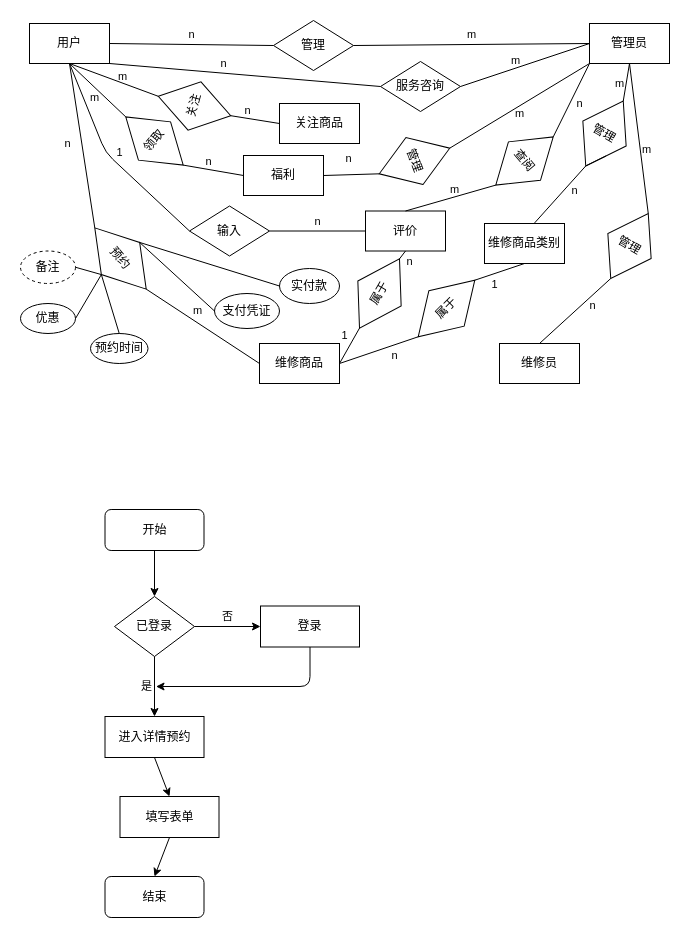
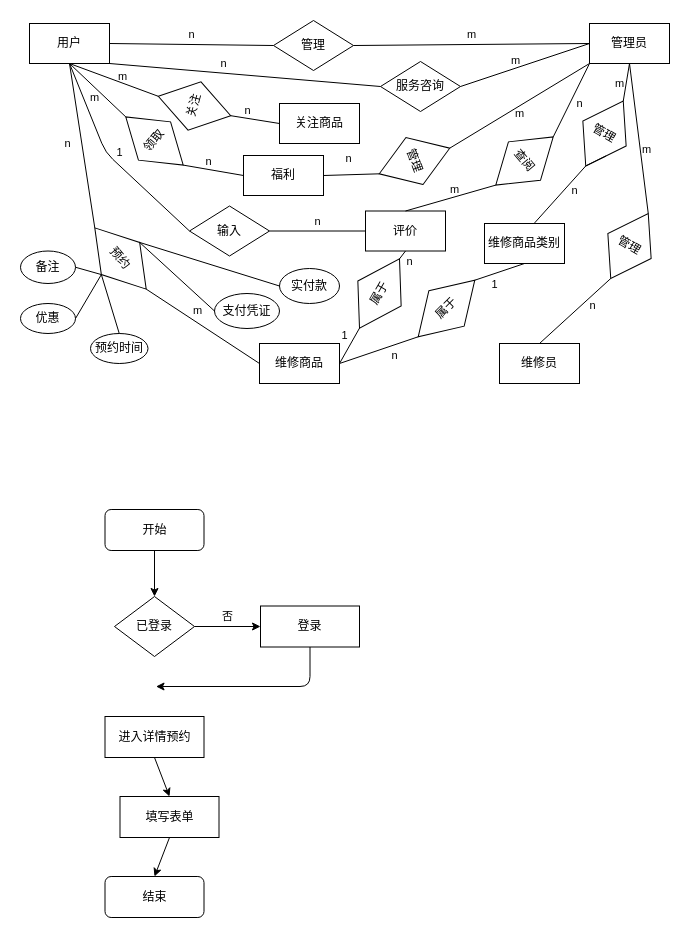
  <mxCell id="0" />
  <mxCell id="1" parent="0" />
  <mxCell id="2" value="&lt;font color=&quot;#000000&quot;&gt;用户&lt;/font&gt;" style="rounded=0;whiteSpace=wrap;html=1;strokeColor=#000000;fillColor=none;" parent="1" vertex="1"><mxGeometry x="29" y="23" width="80" height="40" as="geometry" /></mxCell>
  <mxCell id="3" value="m" style="edgeStyle=none;html=1;exitX=0.5;exitY=1;exitDx=0;exitDy=0;entryX=0;entryY=0.5;entryDx=0;entryDy=0;labelBackgroundColor=none;strokeColor=#000000;fontColor=#000000;endArrow=none;endFill=0;fillColor=none;" parent="1" source="6" target="17" edge="1"><mxGeometry x="0.124" y="-7" relative="1" as="geometry"><mxPoint as="offset" /></mxGeometry></mxCell>
  <mxCell id="4" value="m" style="edgeStyle=none;html=1;exitX=0;exitY=0.5;exitDx=0;exitDy=0;entryX=1;entryY=0.5;entryDx=0;entryDy=0;labelBackgroundColor=none;strokeColor=#000000;fontColor=#000000;endArrow=none;endFill=0;fillColor=none;" parent="1" source="6" target="20" edge="1"><mxGeometry x="0.111" y="-7" relative="1" as="geometry"><mxPoint x="339" y="123" as="targetPoint" /><mxPoint as="offset" /></mxGeometry></mxCell>
  <mxCell id="5" value="n" style="edgeStyle=none;html=1;exitX=0;exitY=1;exitDx=0;exitDy=0;entryX=0;entryY=0.5;entryDx=0;entryDy=0;labelBackgroundColor=none;strokeColor=#000000;fontColor=#000000;endArrow=none;endFill=0;fillColor=none;" parent="1" source="6" target="43" edge="1"><mxGeometry x="-0.016" y="9" relative="1" as="geometry"><mxPoint as="offset" /></mxGeometry></mxCell>
  <mxCell id="6" value="&lt;font color=&quot;#000000&quot;&gt;管理员&lt;/font&gt;" style="rounded=0;whiteSpace=wrap;html=1;strokeColor=#000000;fillColor=none;" parent="1" vertex="1"><mxGeometry x="589" y="23" width="80" height="40" as="geometry" /></mxCell>
  <mxCell id="7" value="&lt;font color=&quot;#000000&quot;&gt;维修商品&lt;/font&gt;" style="rounded=0;whiteSpace=wrap;html=1;strokeColor=#000000;fillColor=none;" parent="1" vertex="1"><mxGeometry x="259" y="343" width="80" height="40" as="geometry" /></mxCell>
  <mxCell id="8" value="&lt;font color=&quot;#000000&quot;&gt;维修员&lt;/font&gt;" style="rounded=0;whiteSpace=wrap;html=1;strokeColor=#000000;fillColor=none;" parent="1" vertex="1"><mxGeometry x="499" y="343" width="80" height="40" as="geometry" /></mxCell>
  <mxCell id="9" value="&lt;font color=&quot;#000000&quot;&gt;评价&lt;/font&gt;" style="rounded=0;whiteSpace=wrap;html=1;strokeColor=#000000;fillColor=none;" parent="1" vertex="1"><mxGeometry x="365" y="210.5" width="80" height="40" as="geometry" /></mxCell>
  <mxCell id="10" value="1" style="edgeStyle=none;html=1;exitX=0.5;exitY=1;exitDx=0;exitDy=0;entryX=1;entryY=0.5;entryDx=0;entryDy=0;labelBackgroundColor=none;strokeColor=#000000;fontColor=#000000;endArrow=none;endFill=0;fillColor=none;" parent="1" source="11" target="22" edge="1"><mxGeometry x="0.333" y="10" relative="1" as="geometry"><mxPoint as="offset" /></mxGeometry></mxCell>
  <mxCell id="11" value="&lt;font color=&quot;#000000&quot;&gt;维修商品类别&lt;/font&gt;" style="rounded=0;whiteSpace=wrap;html=1;strokeColor=#000000;fillColor=none;" parent="1" vertex="1"><mxGeometry x="484" y="223" width="80" height="40" as="geometry" /></mxCell>
  <mxCell id="12" value="&lt;font color=&quot;#000000&quot;&gt;关注商品&lt;/font&gt;" style="rounded=0;whiteSpace=wrap;html=1;strokeColor=#000000;fillColor=none;" parent="1" vertex="1"><mxGeometry x="279" y="103" width="80" height="40" as="geometry" /></mxCell>
  <mxCell id="13" value="&lt;font color=&quot;#000000&quot;&gt;福利&lt;/font&gt;" style="rounded=0;whiteSpace=wrap;html=1;strokeColor=#000000;fillColor=none;" parent="1" vertex="1"><mxGeometry x="243" y="155" width="80" height="40" as="geometry" /></mxCell>
  <mxCell id="14" value="n" style="edgeStyle=none;html=1;exitX=0;exitY=0.5;exitDx=0;exitDy=0;entryX=1;entryY=0.5;entryDx=0;entryDy=0;labelBackgroundColor=none;strokeColor=#000000;fontColor=#000000;fillColor=none;endArrow=none;endFill=0;" parent="1" source="15" target="2" edge="1"><mxGeometry y="-10" relative="1" as="geometry"><mxPoint as="offset" /></mxGeometry></mxCell>
  <mxCell id="15" value="管理" style="rhombus;whiteSpace=wrap;html=1;strokeColor=#000000;fontColor=#000000;fillColor=none;" parent="1" vertex="1"><mxGeometry x="273" y="20" width="80" height="50" as="geometry" /></mxCell>
  <mxCell id="16" value="n" style="edgeStyle=none;html=1;exitX=1;exitY=0.5;exitDx=0;exitDy=0;entryX=0.626;entryY=-0.014;entryDx=0;entryDy=0;labelBackgroundColor=none;strokeColor=#000000;fontColor=#000000;endArrow=none;endFill=0;fillColor=none;entryPerimeter=0;" parent="1" source="17" target="11" edge="1"><mxGeometry x="-0.333" y="8" relative="1" as="geometry"><mxPoint as="offset" /></mxGeometry></mxCell>
  <mxCell id="17" value="管理" style="rhombus;whiteSpace=wrap;html=1;strokeColor=#000000;fontColor=#000000;fillColor=none;rotation=30;direction=south;" parent="1" vertex="1"><mxGeometry x="579" y="95.5" width="50" height="75" as="geometry" /></mxCell>
  <mxCell id="18" value="m" style="endArrow=none;html=1;strokeColor=#000000;fontColor=#000000;entryX=1;entryY=0.5;entryDx=0;entryDy=0;exitX=0;exitY=0.5;exitDx=0;exitDy=0;labelBackgroundColor=none;" parent="1" source="6" target="15" edge="1"><mxGeometry y="-10" width="50" height="50" relative="1" as="geometry"><mxPoint x="439" y="203" as="sourcePoint" /><mxPoint x="489" y="153" as="targetPoint" /><mxPoint as="offset" /></mxGeometry></mxCell>
  <mxCell id="19" value="n" style="edgeStyle=none;html=1;exitX=0;exitY=0.5;exitDx=0;exitDy=0;entryX=1;entryY=1;entryDx=0;entryDy=0;labelBackgroundColor=none;strokeColor=#000000;fontColor=#000000;endArrow=none;endFill=0;fillColor=none;" parent="1" source="20" target="2" edge="1"><mxGeometry x="0.153" y="-10" relative="1" as="geometry"><mxPoint x="-1" as="offset" /></mxGeometry></mxCell>
  <mxCell id="20" value="服务咨询" style="rhombus;whiteSpace=wrap;html=1;strokeColor=#000000;fontColor=#000000;fillColor=none;" parent="1" vertex="1"><mxGeometry x="380" y="61" width="80" height="50" as="geometry" /></mxCell>
  <mxCell id="21" value="n" style="edgeStyle=none;html=1;exitX=0;exitY=0.5;exitDx=0;exitDy=0;entryX=1;entryY=0.5;entryDx=0;entryDy=0;labelBackgroundColor=none;strokeColor=#000000;fontColor=#000000;endArrow=none;endFill=0;fillColor=none;" parent="1" source="22" target="7" edge="1"><mxGeometry x="-0.333" y="10" relative="1" as="geometry"><mxPoint as="offset" /></mxGeometry></mxCell>
  <mxCell id="22" value="属于" style="rhombus;whiteSpace=wrap;html=1;strokeColor=#000000;fontColor=#000000;fillColor=none;rotation=-45;direction=east;" parent="1" vertex="1"><mxGeometry x="406" y="283" width="80" height="50" as="geometry" /></mxCell>
  <mxCell id="23" value="m" style="edgeStyle=none;html=1;exitX=1;exitY=0.5;exitDx=0;exitDy=0;entryX=0;entryY=0.5;entryDx=0;entryDy=0;labelBackgroundColor=none;strokeColor=#000000;fontColor=#000000;endArrow=none;endFill=0;fillColor=none;" parent="1" source="28" target="7" edge="1"><mxGeometry x="-0.195" y="10" relative="1" as="geometry"><mxPoint as="offset" /></mxGeometry></mxCell>
  <mxCell id="24" value="n" style="edgeStyle=none;html=1;exitX=0;exitY=0.5;exitDx=0;exitDy=0;labelBackgroundColor=none;strokeColor=#000000;fontColor=#000000;endArrow=none;endFill=0;fillColor=none;entryX=0.5;entryY=1;entryDx=0;entryDy=0;" parent="1" source="28" target="2" edge="1"><mxGeometry x="0.06" y="14" relative="1" as="geometry"><mxPoint x="69" y="63" as="targetPoint" /><mxPoint as="offset" /></mxGeometry></mxCell>
  <mxCell id="25" style="edgeStyle=none;html=1;exitX=0.5;exitY=1;exitDx=0;exitDy=0;entryX=0.5;entryY=0;entryDx=0;entryDy=0;labelBackgroundColor=none;strokeColor=#000000;fontColor=#000000;endArrow=none;endFill=0;fillColor=none;" parent="1" source="28" target="47" edge="1"><mxGeometry relative="1" as="geometry" /></mxCell>
  <mxCell id="26" style="edgeStyle=none;html=1;exitX=0.5;exitY=0;exitDx=0;exitDy=0;entryX=0;entryY=0.5;entryDx=0;entryDy=0;labelBackgroundColor=none;strokeColor=#000000;fontColor=#000000;endArrow=none;endFill=0;fillColor=none;" parent="1" source="28" target="48" edge="1"><mxGeometry relative="1" as="geometry" /></mxCell>
  <mxCell id="27" style="edgeStyle=none;html=1;exitX=0.5;exitY=0;exitDx=0;exitDy=0;entryX=0;entryY=0.5;entryDx=0;entryDy=0;labelBackgroundColor=none;strokeColor=#000000;fontColor=#000000;endArrow=none;endFill=0;fillColor=none;" parent="1" source="28" target="53" edge="1"><mxGeometry relative="1" as="geometry" /></mxCell>
  <mxCell id="28" value="预约" style="rhombus;whiteSpace=wrap;html=1;strokeColor=#000000;fontColor=#000000;fillColor=none;rotation=50;" parent="1" vertex="1"><mxGeometry x="80" y="233" width="80" height="50" as="geometry" /></mxCell>
  <mxCell id="29" value="m" style="edgeStyle=none;html=1;exitX=0.5;exitY=1;exitDx=0;exitDy=0;entryX=0;entryY=0.5;entryDx=0;entryDy=0;labelBackgroundColor=none;strokeColor=#000000;fontColor=#000000;endArrow=none;endFill=0;fillColor=none;" parent="1" source="6" target="31" edge="1"><mxGeometry x="0.146" y="6" relative="1" as="geometry"><mxPoint x="659.001" y="202.996" as="sourcePoint" /><mxPoint as="offset" /></mxGeometry></mxCell>
  <mxCell id="30" value="n" style="edgeStyle=none;html=1;exitX=1;exitY=0.5;exitDx=0;exitDy=0;entryX=0.5;entryY=0;entryDx=0;entryDy=0;labelBackgroundColor=none;strokeColor=#000000;fontColor=#000000;endArrow=none;endFill=0;fillColor=none;" parent="1" source="31" target="8" edge="1"><mxGeometry x="-0.333" y="8" relative="1" as="geometry"><mxPoint x="599.001" y="342.996" as="targetPoint" /><mxPoint as="offset" /></mxGeometry></mxCell>
  <mxCell id="31" value="管理" style="rhombus;whiteSpace=wrap;html=1;strokeColor=#000000;fontColor=#000000;fillColor=none;rotation=30;direction=south;" parent="1" vertex="1"><mxGeometry x="604.001" y="207.996" width="50" height="75" as="geometry" /></mxCell>
  <mxCell id="32" value="m" style="edgeStyle=none;html=1;entryX=0;entryY=0.5;entryDx=0;entryDy=0;labelBackgroundColor=none;strokeColor=#000000;fontColor=#000000;endArrow=none;endFill=0;fillColor=none;exitX=0.5;exitY=1;exitDx=0;exitDy=0;" parent="1" source="2" target="34" edge="1"><mxGeometry x="0.146" y="6" relative="1" as="geometry"><mxPoint x="29" y="63" as="sourcePoint" /><mxPoint as="offset" /></mxGeometry></mxCell>
  <mxCell id="33" value="n" style="edgeStyle=none;html=1;exitX=1;exitY=0.5;exitDx=0;exitDy=0;entryX=0;entryY=0.5;entryDx=0;entryDy=0;labelBackgroundColor=none;strokeColor=#000000;fontColor=#000000;endArrow=none;endFill=0;fillColor=none;" parent="1" source="34" target="12" edge="1"><mxGeometry x="-0.333" y="8" relative="1" as="geometry"><mxPoint x="164.401" y="447.976" as="targetPoint" /><mxPoint as="offset" /></mxGeometry></mxCell>
  <mxCell id="34" value="关注" style="rhombus;whiteSpace=wrap;html=1;strokeColor=#000000;fontColor=#000000;fillColor=none;rotation=-75;direction=south;" parent="1" vertex="1"><mxGeometry x="169.001" y="67.996" width="50" height="75" as="geometry" /></mxCell>
  <mxCell id="35" value="1" style="edgeStyle=none;html=1;entryX=0;entryY=0.5;entryDx=0;entryDy=0;labelBackgroundColor=none;strokeColor=#000000;fontColor=#000000;endArrow=none;endFill=0;fillColor=none;exitX=1;exitY=0.5;exitDx=0;exitDy=0;" parent="1" source="7" target="37" edge="1"><mxGeometry x="0.333" y="10" relative="1" as="geometry"><mxPoint x="419" y="313" as="sourcePoint" /><mxPoint as="offset" /></mxGeometry></mxCell>
  <mxCell id="36" value="n" style="edgeStyle=none;html=1;exitX=0.5;exitY=1;exitDx=0;exitDy=0;labelBackgroundColor=none;strokeColor=#000000;fontColor=#000000;endArrow=none;endFill=0;fillColor=none;entryX=1;entryY=0.5;entryDx=0;entryDy=0;" parent="1" source="9" target="37" edge="1"><mxGeometry x="0.298" y="10" relative="1" as="geometry"><mxPoint x="172" y="423" as="targetPoint" /><mxPoint as="offset" /></mxGeometry></mxCell>
  <mxCell id="37" value="属于" style="rhombus;whiteSpace=wrap;html=1;strokeColor=#000000;fontColor=#000000;fillColor=none;rotation=-60;direction=east;" parent="1" vertex="1"><mxGeometry x="338.998" y="268.001" width="80" height="50" as="geometry" /></mxCell>
  <mxCell id="38" value="n" style="edgeStyle=none;html=1;exitX=1;exitY=0.5;exitDx=0;exitDy=0;entryX=0;entryY=0.5;entryDx=0;entryDy=0;labelBackgroundColor=none;strokeColor=#000000;fontColor=#000000;endArrow=none;endFill=0;fillColor=none;" parent="1" source="40" target="13" edge="1"><mxGeometry x="-0.226" y="8" relative="1" as="geometry"><mxPoint as="offset" /></mxGeometry></mxCell>
  <mxCell id="39" value="m" style="edgeStyle=none;html=1;exitX=0;exitY=0.5;exitDx=0;exitDy=0;labelBackgroundColor=none;strokeColor=#000000;fontColor=#000000;endArrow=none;endFill=0;fillColor=none;entryX=0.5;entryY=1;entryDx=0;entryDy=0;" parent="1" source="40" target="2" edge="1"><mxGeometry x="-0.084" y="7" relative="1" as="geometry"><mxPoint x="29" y="63" as="targetPoint" /><mxPoint as="offset" /></mxGeometry></mxCell>
  <mxCell id="40" value="领取" style="rhombus;whiteSpace=wrap;html=1;strokeColor=#000000;fontColor=#000000;fillColor=none;rotation=-50;direction=south;" parent="1" vertex="1"><mxGeometry x="129.001" y="102.996" width="50" height="75" as="geometry" /></mxCell>
  <mxCell id="41" style="edgeStyle=none;html=1;exitX=1;exitY=0.5;exitDx=0;exitDy=0;entryX=1;entryY=0;entryDx=0;entryDy=0;labelBackgroundColor=none;strokeColor=#000000;fontColor=#000000;endArrow=none;endFill=0;fillColor=none;" parent="1" source="17" target="17" edge="1"><mxGeometry relative="1" as="geometry" /></mxCell>
  <mxCell id="42" value="m" style="edgeStyle=none;html=1;exitX=1;exitY=0.5;exitDx=0;exitDy=0;entryX=0.5;entryY=0;entryDx=0;entryDy=0;labelBackgroundColor=none;strokeColor=#000000;fontColor=#000000;endArrow=none;endFill=0;fillColor=none;" parent="1" source="43" target="9" edge="1"><mxGeometry x="-0.117" y="-7" relative="1" as="geometry"><mxPoint as="offset" /></mxGeometry></mxCell>
  <mxCell id="43" value="查阅" style="rhombus;whiteSpace=wrap;html=1;strokeColor=#000000;fontColor=#000000;fillColor=none;rotation=50;direction=south;" parent="1" vertex="1"><mxGeometry x="498.999" y="122.998" width="50" height="75" as="geometry" /></mxCell>
  <mxCell id="44" value="n" style="edgeStyle=none;html=1;exitX=1;exitY=0.5;exitDx=0;exitDy=0;entryX=1;entryY=0.5;entryDx=0;entryDy=0;labelBackgroundColor=none;strokeColor=#000000;fontColor=#000000;endArrow=none;endFill=0;fillColor=none;" parent="1" source="46" target="13" edge="1"><mxGeometry x="0.078" y="-16" relative="1" as="geometry"><mxPoint as="offset" /></mxGeometry></mxCell>
  <mxCell id="45" value="m" style="edgeStyle=none;html=1;exitX=0;exitY=0.5;exitDx=0;exitDy=0;entryX=0;entryY=1;entryDx=0;entryDy=0;labelBackgroundColor=none;strokeColor=#000000;fontColor=#000000;endArrow=none;endFill=0;fillColor=none;" parent="1" source="46" target="6" edge="1"><mxGeometry x="-0.05" y="-6" relative="1" as="geometry"><mxPoint y="1" as="offset" /></mxGeometry></mxCell>
  <mxCell id="46" value="管理" style="rhombus;whiteSpace=wrap;html=1;strokeColor=#000000;fontColor=#000000;fillColor=none;rotation=70;direction=south;" parent="1" vertex="1"><mxGeometry x="388.999" y="122.998" width="50" height="75" as="geometry" /></mxCell>
  <mxCell id="47" value="预约时间" style="ellipse;whiteSpace=wrap;html=1;labelBackgroundColor=none;strokeColor=#000000;fontColor=#000000;fillColor=none;" parent="1" vertex="1"><mxGeometry x="90" y="333" width="57.5" height="30" as="geometry" /></mxCell>
  <mxCell id="48" value="实付款" style="ellipse;whiteSpace=wrap;html=1;labelBackgroundColor=none;strokeColor=#000000;fontColor=#000000;fillColor=none;" parent="1" vertex="1"><mxGeometry x="279" y="268" width="60" height="35" as="geometry" /></mxCell>
  <mxCell id="49" style="edgeStyle=none;html=1;exitX=1;exitY=0.5;exitDx=0;exitDy=0;entryX=0.5;entryY=1;entryDx=0;entryDy=0;labelBackgroundColor=none;strokeColor=#000000;fontColor=#000000;endArrow=none;endFill=0;fillColor=none;" parent="1" source="50" target="28" edge="1"><mxGeometry relative="1" as="geometry" /></mxCell>
  <mxCell id="50" value="优惠" style="ellipse;whiteSpace=wrap;html=1;labelBackgroundColor=none;strokeColor=#000000;fontColor=#000000;fillColor=none;" parent="1" vertex="1"><mxGeometry x="20" y="303" width="55" height="30" as="geometry" /></mxCell>
  <mxCell id="51" style="edgeStyle=none;html=1;exitX=1;exitY=0.5;exitDx=0;exitDy=0;entryX=0.5;entryY=1;entryDx=0;entryDy=0;labelBackgroundColor=none;strokeColor=#000000;fontColor=#000000;endArrow=none;endFill=0;fillColor=none;" parent="1" source="52" target="28" edge="1"><mxGeometry relative="1" as="geometry" /></mxCell>
- <mxCell id="52" value="备注" style="ellipse;whiteSpace=wrap;html=1;labelBackgroundColor=none;strokeColor=#000000;fontColor=#000000;fillColor=none;dashed=1;" parent="1" vertex="1"><mxGeometry x="20" y="250.5" width="55" height="32.5" as="geometry" /></mxCell>
+ <mxCell id="52" value="备注" style="ellipse;whiteSpace=wrap;html=1;labelBackgroundColor=none;strokeColor=#000000;fontColor=#000000;fillColor=none;" parent="1" vertex="1"><mxGeometry x="20" y="250.5" width="55" height="32.5" as="geometry" /></mxCell>
  <mxCell id="53" value="支付凭证" style="ellipse;whiteSpace=wrap;html=1;labelBackgroundColor=none;strokeColor=#000000;fontColor=#000000;fillColor=none;" parent="1" vertex="1"><mxGeometry x="214" y="293" width="65" height="35" as="geometry" /></mxCell>
  <mxCell id="54" value="1" style="edgeStyle=none;html=1;exitX=0;exitY=0.5;exitDx=0;exitDy=0;entryX=0.5;entryY=1;entryDx=0;entryDy=0;labelBackgroundColor=none;strokeColor=#000000;fontColor=#000000;fillColor=none;endArrow=none;endFill=0;" parent="1" source="55" target="2" edge="1"><mxGeometry y="-10" relative="1" as="geometry"><mxPoint x="25" y="260.5" as="targetPoint" /><Array as="points"><mxPoint x="105" y="152" /></Array><mxPoint as="offset" /></mxGeometry></mxCell>
  <mxCell id="55" value="输入" style="rhombus;whiteSpace=wrap;html=1;strokeColor=#000000;fontColor=#000000;fillColor=none;" parent="1" vertex="1"><mxGeometry x="189" y="205.5" width="80" height="50" as="geometry" /></mxCell>
  <mxCell id="56" value="n" style="endArrow=none;html=1;strokeColor=#000000;fontColor=#000000;entryX=1;entryY=0.5;entryDx=0;entryDy=0;labelBackgroundColor=none;exitX=0;exitY=0.5;exitDx=0;exitDy=0;" parent="1" source="9" target="55" edge="1"><mxGeometry y="-10" width="50" height="50" relative="1" as="geometry"><mxPoint x="397" y="240.5" as="sourcePoint" /><mxPoint x="405" y="370.5" as="targetPoint" /><mxPoint as="offset" /></mxGeometry></mxCell>
  <mxCell id="57" style="edgeStyle=none;html=1;exitX=0.5;exitY=1;exitDx=0;exitDy=0;entryX=0.5;entryY=0;entryDx=0;entryDy=0;fontColor=#000000;strokeColor=#000000;" parent="1" source="58" target="64" edge="1"><mxGeometry relative="1" as="geometry"><mxPoint x="154" y="586" as="targetPoint" /></mxGeometry></mxCell>
  <mxCell id="58" value="&lt;font color=&quot;#000000&quot;&gt;开始&lt;/font&gt;" style="rounded=1;whiteSpace=wrap;html=1;fillColor=none;strokeColor=#000000;" parent="1" vertex="1"><mxGeometry x="104.5" y="509" width="99" height="41" as="geometry" /></mxCell>
  <mxCell id="59" value="&lt;font color=&quot;#000000&quot;&gt;结束&lt;/font&gt;" style="rounded=1;whiteSpace=wrap;html=1;fillColor=none;strokeColor=#000000;" parent="1" vertex="1"><mxGeometry x="104.5" y="876" width="99" height="41" as="geometry" /></mxCell>
  <mxCell id="60" style="edgeStyle=none;html=1;exitX=0.5;exitY=1;exitDx=0;exitDy=0;entryX=0.5;entryY=0;entryDx=0;entryDy=0;labelBackgroundColor=none;strokeColor=#000000;fontColor=#000000;" parent="1" source="61" target="68" edge="1"><mxGeometry relative="1" as="geometry" /></mxCell>
  <mxCell id="61" value="&lt;font color=&quot;#000000&quot;&gt;进入详情预约&lt;/font&gt;" style="rounded=1;whiteSpace=wrap;html=1;fillColor=none;strokeColor=#000000;arcSize=0;" parent="1" vertex="1"><mxGeometry x="104.5" y="716" width="99" height="41" as="geometry" /></mxCell>
- <mxCell id="62" value="是" style="edgeStyle=none;html=1;exitX=0.5;exitY=1;exitDx=0;exitDy=0;entryX=0.5;entryY=0;entryDx=0;entryDy=0;labelBackgroundColor=none;strokeColor=#000000;fontColor=#000000;" parent="1" source="64" target="61" edge="1"><mxGeometry y="-8" relative="1" as="geometry"><mxPoint as="offset" /></mxGeometry></mxCell>
  <mxCell id="63" value="否" style="edgeStyle=none;html=1;exitX=1;exitY=0.5;exitDx=0;exitDy=0;entryX=0;entryY=0.5;entryDx=0;entryDy=0;labelBackgroundColor=none;strokeColor=#000000;fontColor=#000000;" parent="1" source="64" target="66" edge="1"><mxGeometry x="-0.045" y="10" relative="1" as="geometry"><mxPoint x="1" as="offset" /></mxGeometry></mxCell>
  <mxCell id="64" value="已登录" style="rhombus;whiteSpace=wrap;html=1;strokeColor=#000000;fontColor=#000000;fillColor=none;" parent="1" vertex="1"><mxGeometry x="114" y="596" width="80" height="60" as="geometry" /></mxCell>
  <mxCell id="65" style="edgeStyle=none;html=1;exitX=0.5;exitY=1;exitDx=0;exitDy=0;labelBackgroundColor=none;strokeColor=#000000;fontColor=#000000;" parent="1" source="66" edge="1"><mxGeometry relative="1" as="geometry"><mxPoint x="155.5" y="686" as="targetPoint" /><Array as="points"><mxPoint x="309.5" y="686" /></Array></mxGeometry></mxCell>
  <mxCell id="66" value="&lt;font color=&quot;#000000&quot;&gt;登录&lt;/font&gt;" style="rounded=1;whiteSpace=wrap;html=1;fillColor=none;strokeColor=#000000;arcSize=0;" parent="1" vertex="1"><mxGeometry x="260" y="605.5" width="99" height="41" as="geometry" /></mxCell>
  <mxCell id="67" style="edgeStyle=none;html=1;exitX=0.5;exitY=1;exitDx=0;exitDy=0;entryX=0.5;entryY=0;entryDx=0;entryDy=0;labelBackgroundColor=none;strokeColor=#000000;fontColor=#000000;" parent="1" source="68" target="59" edge="1"><mxGeometry relative="1" as="geometry" /></mxCell>
  <mxCell id="68" value="&lt;font color=&quot;#000000&quot;&gt;填写表单&lt;/font&gt;" style="rounded=1;whiteSpace=wrap;html=1;fillColor=none;strokeColor=#000000;arcSize=0;" parent="1" vertex="1"><mxGeometry x="119.5" y="796" width="99" height="41" as="geometry" /></mxCell>
